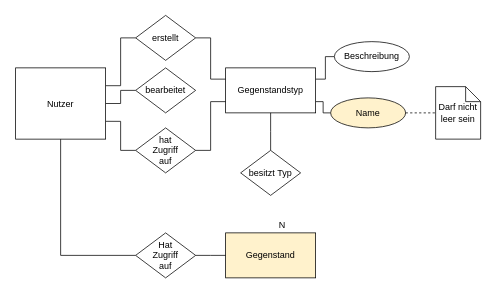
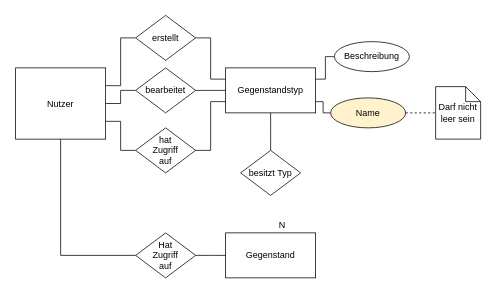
  <mxCell id="0" />
  <mxCell id="1" parent="0" />
  <mxCell id="2" style="edgeStyle=elbowEdgeStyle;rounded=0;orthogonalLoop=1;jettySize=auto;html=1;exitX=1;exitY=0.5;exitDx=0;exitDy=0;endArrow=none;endFill=0;entryX=0;entryY=0.5;entryDx=0;entryDy=0;" parent="1" source="6" target="11" edge="1"><mxGeometry relative="1" as="geometry"><mxPoint x="190" y="200" as="targetPoint" /></mxGeometry></mxCell>
  <mxCell id="3" style="edgeStyle=elbowEdgeStyle;rounded=0;orthogonalLoop=1;jettySize=auto;html=1;exitX=1;exitY=0.25;exitDx=0;exitDy=0;entryX=0;entryY=0.5;entryDx=0;entryDy=0;endArrow=none;endFill=0;" parent="1" source="6" target="17" edge="1"><mxGeometry relative="1" as="geometry" /></mxCell>
  <mxCell id="4" style="edgeStyle=orthogonalEdgeStyle;rounded=0;orthogonalLoop=1;jettySize=auto;html=1;exitX=0.5;exitY=1;exitDx=0;exitDy=0;entryX=0;entryY=0.5;entryDx=0;entryDy=0;endArrow=none;endFill=0;" parent="1" source="6" target="23" edge="1"><mxGeometry relative="1" as="geometry" /></mxCell>
  <mxCell id="5" style="edgeStyle=orthogonalEdgeStyle;rounded=0;orthogonalLoop=1;jettySize=auto;html=1;exitX=1;exitY=0.75;exitDx=0;exitDy=0;entryX=0;entryY=0.5;entryDx=0;entryDy=0;endArrow=none;endFill=0;" edge="1" parent="1" source="6" target="25"><mxGeometry relative="1" as="geometry" /></mxCell>
  <mxCell id="6" value="Nutzer" style="rounded=0;whiteSpace=wrap;html=1;" parent="1" vertex="1"><mxGeometry x="20" y="90" width="120" height="95" as="geometry" /></mxCell>
  <mxCell id="7" style="edgeStyle=elbowEdgeStyle;rounded=0;orthogonalLoop=1;jettySize=auto;html=1;exitX=1;exitY=0.25;exitDx=0;exitDy=0;entryX=0;entryY=0.5;entryDx=0;entryDy=0;endArrow=none;endFill=0;" parent="1" source="9" target="14" edge="1"><mxGeometry relative="1" as="geometry" /></mxCell>
  <mxCell id="8" style="edgeStyle=elbowEdgeStyle;rounded=0;orthogonalLoop=1;jettySize=auto;html=1;exitX=1;exitY=0.75;exitDx=0;exitDy=0;entryX=0;entryY=0.5;entryDx=0;entryDy=0;endArrow=none;endFill=0;" parent="1" source="9" target="12" edge="1"><mxGeometry relative="1" as="geometry" /></mxCell>
  <mxCell id="9" value="Gegenstandstyp" style="rounded=0;whiteSpace=wrap;html=1;" parent="1" vertex="1"><mxGeometry x="300" y="90" width="120" height="60" as="geometry" /></mxCell>
+ <mxCell id="10" style="edgeStyle=elbowEdgeStyle;rounded=0;orthogonalLoop=1;jettySize=auto;html=1;exitX=1;exitY=0.5;exitDx=0;exitDy=0;entryX=0;entryY=0.5;entryDx=0;entryDy=0;endArrow=none;endFill=0;" parent="1" source="11" target="9" edge="1"><mxGeometry relative="1" as="geometry" /></mxCell>
  <mxCell id="11" value="bearbeitet" style="rhombus;whiteSpace=wrap;html=1;" parent="1" vertex="1"><mxGeometry x="180" y="90" width="80" height="60" as="geometry" /></mxCell>
  <mxCell id="12" value="Name" style="ellipse;whiteSpace=wrap;html=1;fillColor=#fff2cc;" parent="1" vertex="1"><mxGeometry x="440" y="130" width="100" height="40" as="geometry" /></mxCell>
  <mxCell id="13" style="rounded=0;orthogonalLoop=1;jettySize=auto;html=1;exitX=1;exitY=0.5;exitDx=0;exitDy=0;entryX=0;entryY=0.5;entryDx=0;entryDy=0;entryPerimeter=0;endArrow=none;endFill=0;dashed=1;" parent="1" source="12" target="21" edge="1"><mxGeometry relative="1" as="geometry" /></mxCell>
  <mxCell id="14" value="Beschreibung" style="ellipse;whiteSpace=wrap;html=1;" parent="1" vertex="1"><mxGeometry x="445" y="55" width="100" height="40" as="geometry" /></mxCell>
- <mxCell id="15" value="Gegenstand" style="rounded=0;whiteSpace=wrap;html=1;fillColor=#fff2cc;" parent="1" vertex="1"><mxGeometry x="300" y="310" width="120" height="60" as="geometry" /></mxCell>
+ <mxCell id="15" value="Gegenstand" style="rounded=0;whiteSpace=wrap;html=1;" parent="1" vertex="1"><mxGeometry x="300" y="310" width="120" height="60" as="geometry" /></mxCell>
  <mxCell id="16" style="edgeStyle=elbowEdgeStyle;rounded=0;orthogonalLoop=1;jettySize=auto;html=1;exitX=1;exitY=0.5;exitDx=0;exitDy=0;entryX=0;entryY=0.25;entryDx=0;entryDy=0;endArrow=none;endFill=0;" parent="1" source="17" target="9" edge="1"><mxGeometry relative="1" as="geometry" /></mxCell>
  <mxCell id="17" value="erstellt" style="rhombus;whiteSpace=wrap;html=1;" parent="1" vertex="1"><mxGeometry x="180" y="20" width="80" height="60" as="geometry" /></mxCell>
  <mxCell id="18" style="edgeStyle=elbowEdgeStyle;rounded=0;orthogonalLoop=1;jettySize=auto;html=1;exitX=0.5;exitY=0;exitDx=0;exitDy=0;entryX=0.5;entryY=1;entryDx=0;entryDy=0;endArrow=none;endFill=0;" parent="1" source="19" target="9" edge="1"><mxGeometry relative="1" as="geometry" /></mxCell>
  <mxCell id="19" value="besitzt Typ" style="rhombus;whiteSpace=wrap;html=1;" parent="1" vertex="1"><mxGeometry x="320" y="200" width="80" height="60" as="geometry" /></mxCell>
  <mxCell id="20" value="N" style="text;html=1;align=center;verticalAlign=middle;resizable=0;points=[];autosize=1;" parent="1" vertex="1"><mxGeometry x="365" y="290" width="20" height="20" as="geometry" /></mxCell>
  <mxCell id="21" value="Darf nicht leer sein" style="shape=note;size=20;whiteSpace=wrap;html=1;" parent="1" vertex="1"><mxGeometry x="580" y="115" width="60" height="70" as="geometry" /></mxCell>
  <mxCell id="22" style="edgeStyle=elbowEdgeStyle;rounded=0;orthogonalLoop=1;jettySize=auto;html=1;exitX=1;exitY=0.5;exitDx=0;exitDy=0;entryX=0;entryY=0.5;entryDx=0;entryDy=0;endArrow=none;endFill=0;" parent="1" source="23" target="15" edge="1"><mxGeometry relative="1" as="geometry" /></mxCell>
  <mxCell id="23" value="Hat &lt;br&gt;Zugriff &lt;br&gt;auf" style="rhombus;whiteSpace=wrap;html=1;" parent="1" vertex="1"><mxGeometry x="180" y="310" width="80" height="60" as="geometry" /></mxCell>
  <mxCell id="24" style="edgeStyle=orthogonalEdgeStyle;rounded=0;orthogonalLoop=1;jettySize=auto;html=1;exitX=1;exitY=0.5;exitDx=0;exitDy=0;entryX=0;entryY=0.75;entryDx=0;entryDy=0;endArrow=none;endFill=0;" edge="1" parent="1" source="25" target="9"><mxGeometry relative="1" as="geometry" /></mxCell>
  <mxCell id="25" value="hat&lt;br&gt;Zugriff&lt;br&gt;auf" style="rhombus;whiteSpace=wrap;html=1;" vertex="1" parent="1"><mxGeometry x="180" y="170" width="80" height="60" as="geometry" /></mxCell>
